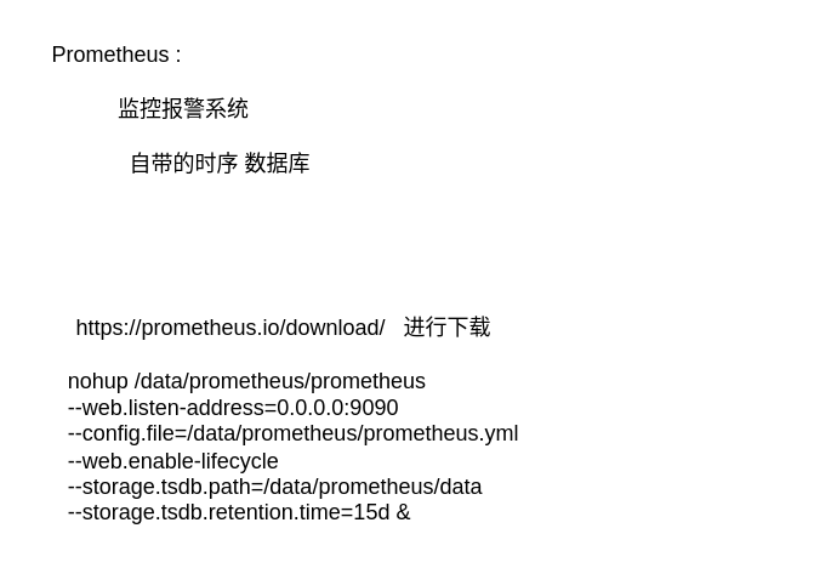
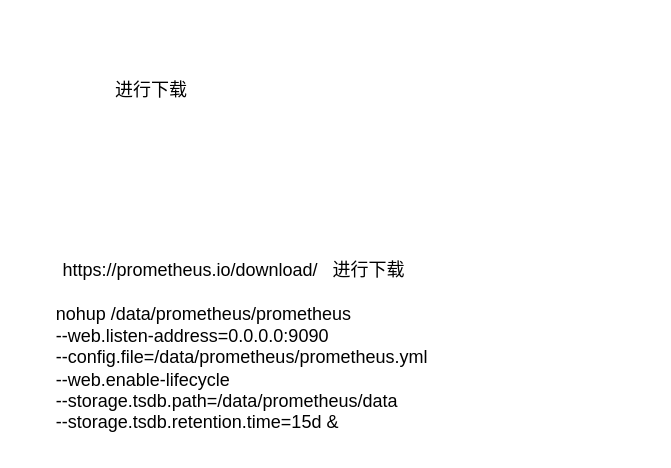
  <mxCell id="0" />
  <mxCell id="1" parent="0" />
- <mxCell id="2" value="Prometheus :&amp;nbsp;" style="text;html=1;align=center;verticalAlign=middle;resizable=0;points=[];autosize=1;strokeColor=none;fillColor=none;" vertex="1" parent="1"><mxGeometry x="20" y="20" width="90" height="20" as="geometry" /></mxCell>
- <mxCell id="3" value="监控报警系统&lt;br&gt;" style="text;html=1;align=center;verticalAlign=middle;resizable=0;points=[];autosize=1;strokeColor=none;fillColor=none;" vertex="1" parent="1"><mxGeometry x="55" y="50" width="90" height="20" as="geometry" /></mxCell>
- <mxCell id="4" value="自带的时序 数据库" style="text;html=1;align=center;verticalAlign=middle;resizable=0;points=[];autosize=1;strokeColor=none;fillColor=none;" vertex="1" parent="1"><mxGeometry x="65" y="80" width="110" height="20" as="geometry" /></mxCell>
+ <mxCell id="3" value="进行下载&lt;br&gt;" style="text;html=1;align=center;verticalAlign=middle;resizable=0;points=[];autosize=1;strokeColor=none;fillColor=none;" vertex="1" parent="1"><mxGeometry x="55" y="50" width="90" height="20" as="geometry" /></mxCell>
  <mxCell id="5" value="https://prometheus.io/download/&amp;nbsp; &amp;nbsp;进行下载" style="text;html=1;align=center;verticalAlign=middle;resizable=0;points=[];autosize=1;strokeColor=none;fillColor=none;" vertex="1" parent="1"><mxGeometry x="35" y="170" width="240" height="20" as="geometry" /></mxCell>
  <mxCell id="6" value="&lt;p style=&quot;line-height: 160%&quot;&gt;&lt;/p&gt;&lt;div&gt;&lt;br&gt;&lt;/div&gt;&lt;p&gt;&lt;/p&gt;" style="text;html=1;align=left;verticalAlign=middle;resizable=0;points=[];autosize=1;strokeColor=none;fillColor=none;" vertex="1" parent="1"><mxGeometry x="45" y="225" width="20" height="40" as="geometry" /></mxCell>
  <mxCell id="7" value="&lt;p style=&quot;line-height: 160%&quot;&gt;&lt;/p&gt;&lt;div&gt;nohup /data/prometheus/prometheus&amp;nbsp;&lt;/div&gt;&lt;div&gt;--web.listen-address=0.0.0.0:9090&amp;nbsp;&lt;/div&gt;&lt;div&gt;--config.file=/data/prometheus/prometheus.yml&amp;nbsp;&lt;/div&gt;&lt;div&gt;--web.enable-lifecycle&amp;nbsp;&lt;/div&gt;&lt;div&gt;--storage.tsdb.path=/data/prometheus/data&amp;nbsp;&lt;/div&gt;&lt;div&gt;--storage.tsdb.retention.time=15d &amp;amp;&lt;/div&gt;&lt;p&gt;&lt;/p&gt;" style="text;html=1;strokeColor=none;fillColor=none;align=left;verticalAlign=middle;whiteSpace=wrap;rounded=0;" vertex="1" parent="1"><mxGeometry x="35" y="200" width="390" height="90" as="geometry" /></mxCell>
